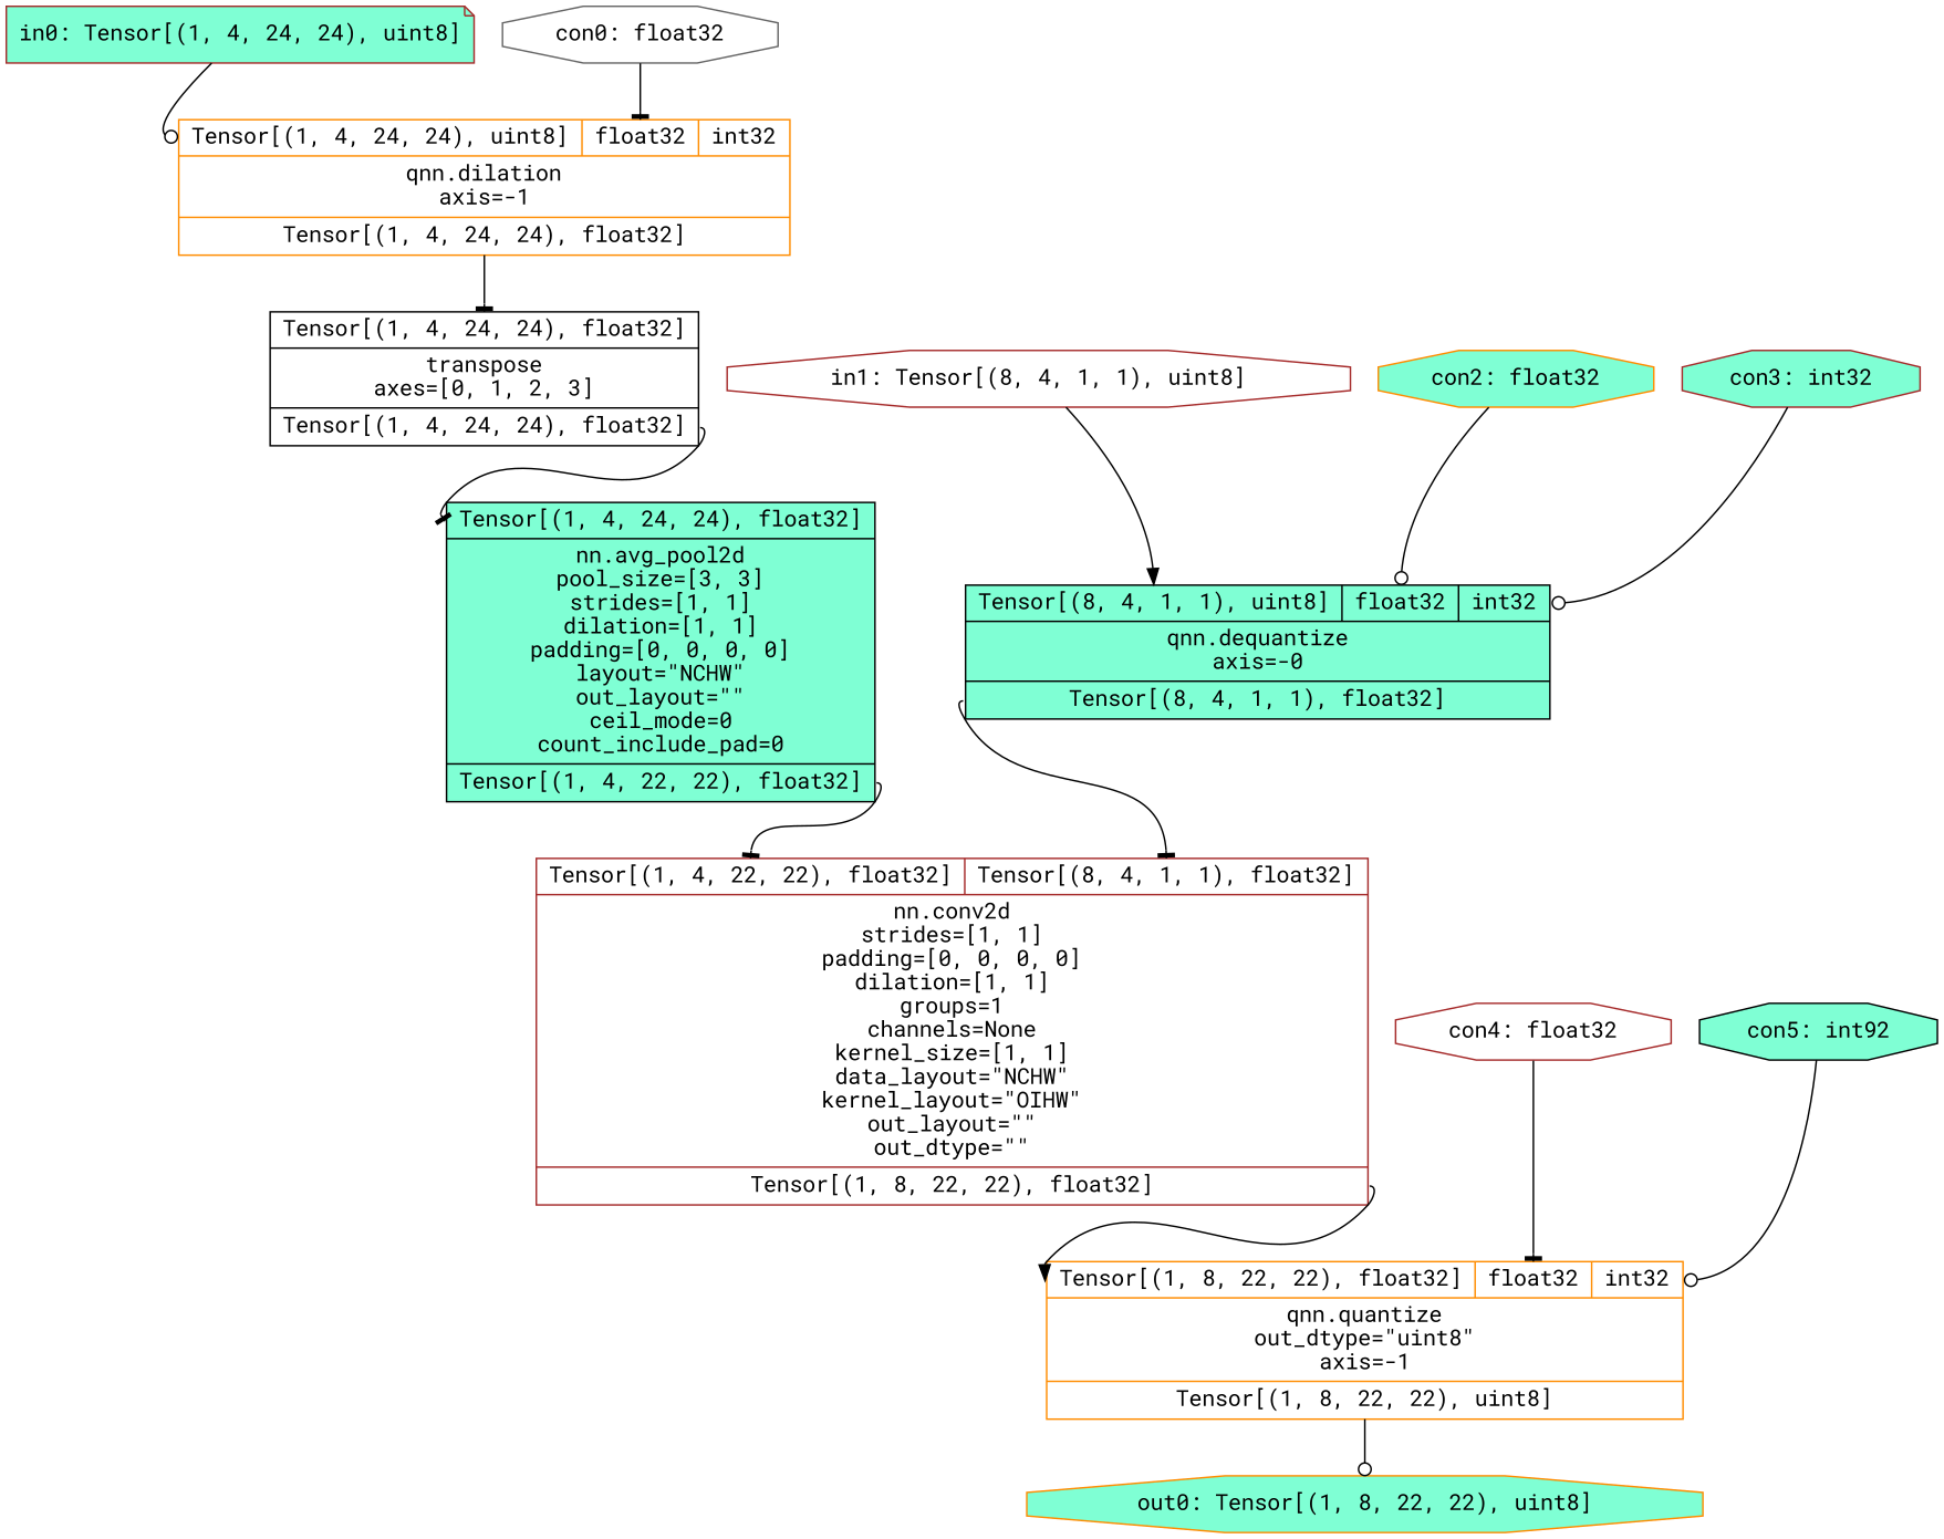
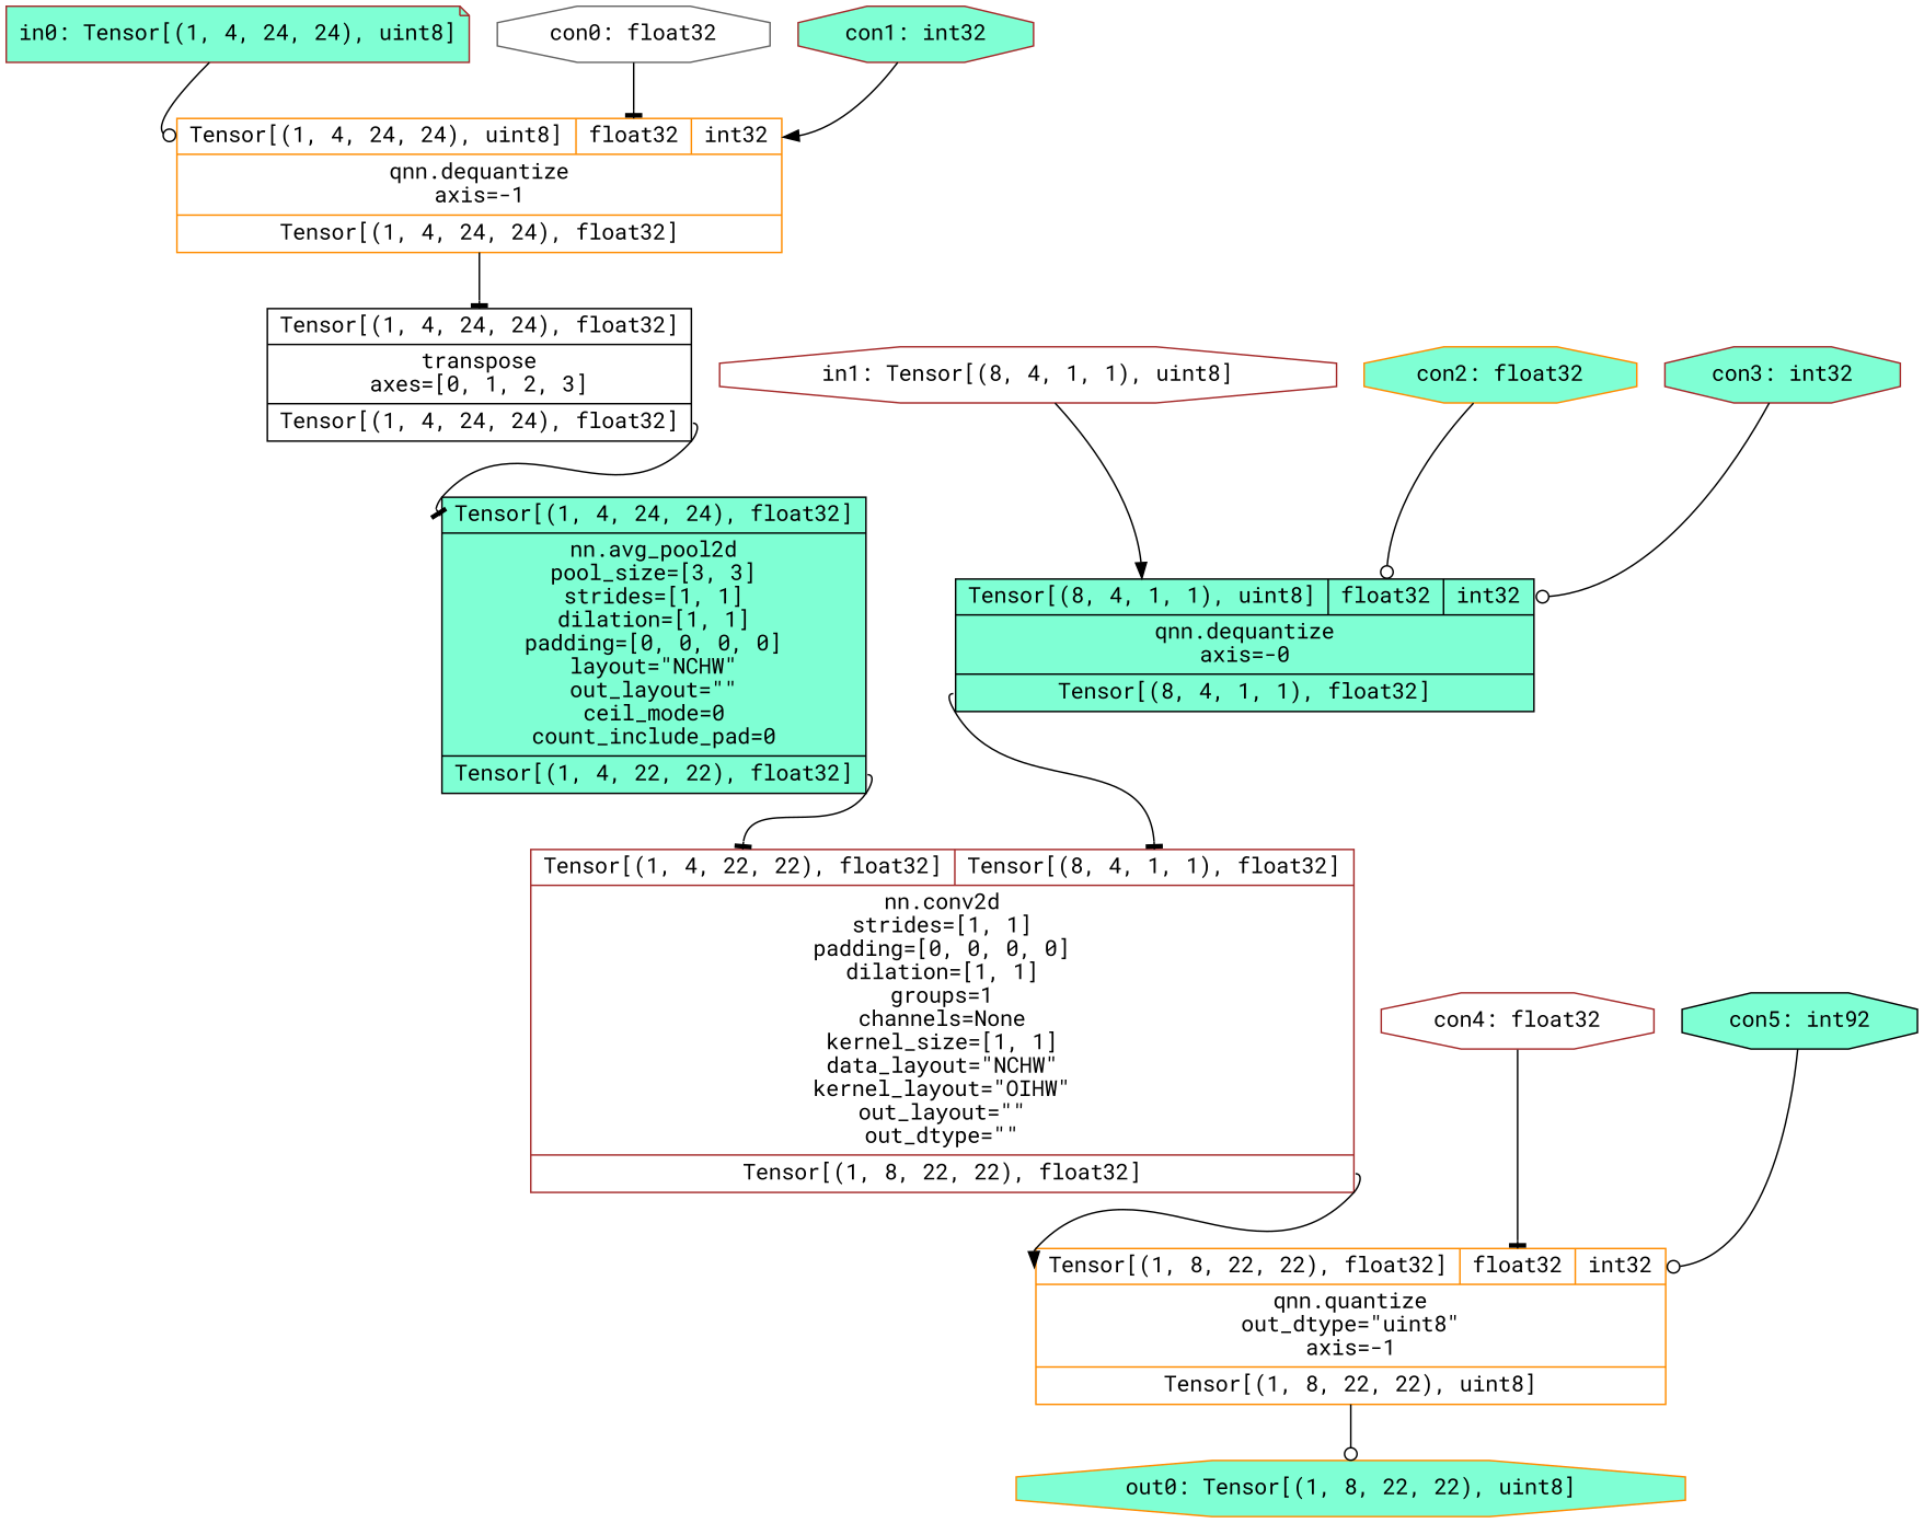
  digraph {
    fontname="Roboto Mono"
    node [color=brown fillcolor=aquamarine fontname="Roboto Mono" shape=octagon style=filled]
    edge [arrowhead=tee fontname="Roboto Mono" headport=i0]
    n1 [label="in0: Tensor[(1, 4, 24, 24), uint8]" shape=note]
-   n2 [color=darkorange fillcolor=white label="{{<i0>Tensor[(1, 4, 24, 24), uint8]|<i1>float32|<i2>int32}|qnn.dilation\naxis=-1|{<o0>Tensor[(1, 4, 24, 24), float32]}}" shape=record]
+   n2 [color=darkorange fillcolor=white label="{{<i0>Tensor[(1, 4, 24, 24), uint8]|<i1>float32|<i2>int32}|qnn.dequantize\naxis=-1|{<o0>Tensor[(1, 4, 24, 24), float32]}}" shape=record]
    n3 [color=black fillcolor=white label="{{<i0>Tensor[(1, 4, 24, 24), float32]}|transpose\naxes=[0, 1, 2, 3]|{<o0>Tensor[(1, 4, 24, 24), float32]}}" shape=record]
    n4 [color=gray40 fillcolor=white label="con0: float32"]
+   n5 [label="con1: int32"]
    n6 [color=black label="{{<i0>Tensor[(1, 4, 24, 24), float32]}|nn.avg_pool2d\npool_size=[3, 3]\nstrides=[1, 1]\ndilation=[1, 1]\npadding=[0, 0, 0, 0]\nlayout=\"NCHW\"\nout_layout=\"\"\nceil_mode=0\ncount_include_pad=0|{<o0>Tensor[(1, 4, 22, 22), float32]}}" shape=record]
    n7 [fillcolor=white label="{{<i0>Tensor[(1, 4, 22, 22), float32]|<i1>Tensor[(8, 4, 1, 1), float32]}|nn.conv2d\nstrides=[1, 1]\npadding=[0, 0, 0, 0]\ndilation=[1, 1]\ngroups=1\nchannels=None\nkernel_size=[1, 1]\ndata_layout=\"NCHW\"\nkernel_layout=\"OIHW\"\nout_layout=\"\"\nout_dtype=\"\"|{<o0>Tensor[(1, 8, 22, 22), float32]}}" shape=record]
    n8 [color=darkorange fillcolor=white label="{{<i0>Tensor[(1, 8, 22, 22), float32]|<i1>float32|<i2>int32}|qnn.quantize\nout_dtype=\"uint8\"\naxis=-1|{<o0>Tensor[(1, 8, 22, 22), uint8]}}" shape=record]
    n9 [fillcolor=white label="in1: Tensor[(8, 4, 1, 1), uint8]"]
    n10 [color=black label="{{<i0>Tensor[(8, 4, 1, 1), uint8]|<i1>float32|<i2>int32}|qnn.dequantize\naxis=-0|{<o0>Tensor[(8, 4, 1, 1), float32]}}" shape=record]
    n11 [color=darkorange label="con2: float32"]
    n12 [label="con3: int32"]
    n13 [color=darkorange label="out0: Tensor[(1, 8, 22, 22), uint8]"]
    n14 [fillcolor=white label="con4: float32"]
    n15 [color=black label="con5: int92"]
    n1 -> n2 [arrowhead=odot]
    n2 -> n3 [tailport=o0]
    n3 -> n6 [tailport=o0]
    n4 -> n2 [headport=i1]
+   n5 -> n2 [arrowhead=normal headport=i2]
    n6 -> n7 [tailport=o0]
    n7 -> n8 [arrowhead=normal tailport=o0]
    n8 -> n13 [arrowhead=odot tailport=o0]
    n9 -> n10 [arrowhead=normal]
    n10 -> n7 [headport=i1 tailport=o0]
    n11 -> n10 [arrowhead=odot headport=i1]
    n12 -> n10 [arrowhead=odot headport=i2]
    n14 -> n8 [headport=i1]
    n15 -> n8 [arrowhead=odot headport=i2]
  }
